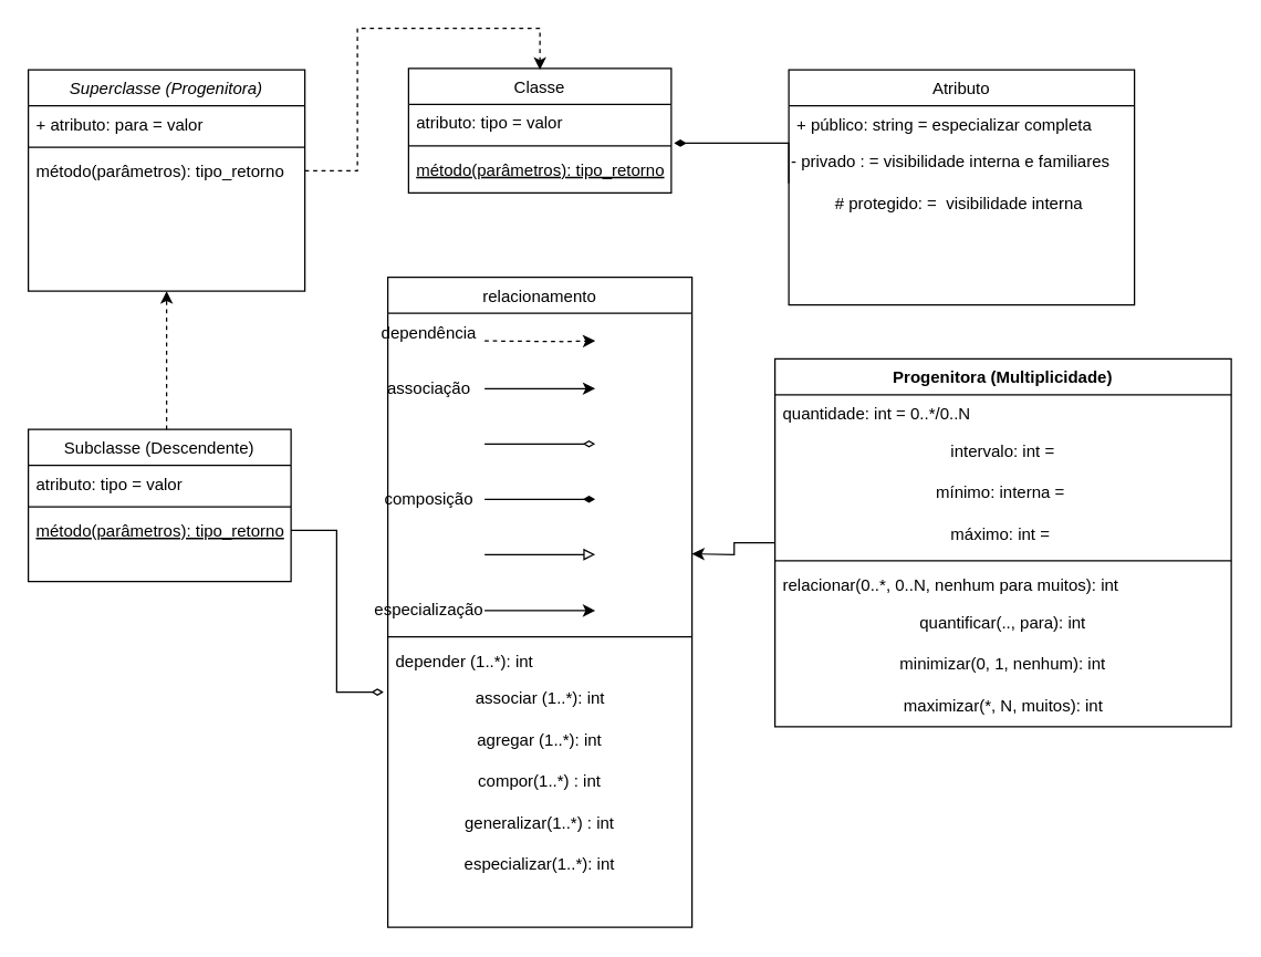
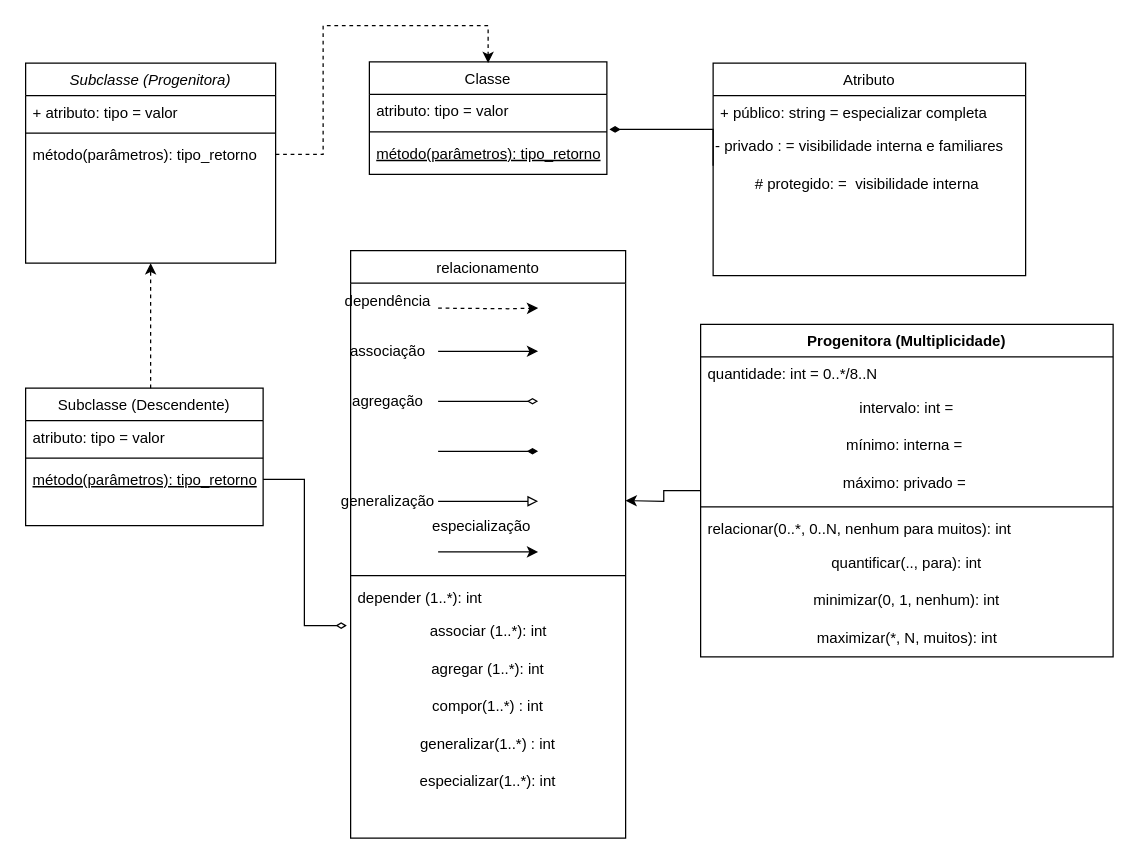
  <mxCell id="0" />
  <mxCell id="1" parent="0" />
- <mxCell id="2" value="Superclasse (Progenitora)" style="swimlane;fontStyle=2;align=center;verticalAlign=top;childLayout=stackLayout;horizontal=1;startSize=26;horizontalStack=0;resizeParent=1;resizeLast=0;collapsible=1;marginBottom=0;rounded=0;shadow=0;strokeWidth=1;" parent="1" vertex="1"><mxGeometry x="20" y="50" width="200" height="160" as="geometry"><mxRectangle x="230" y="140" width="160" height="26" as="alternateBounds" /></mxGeometry></mxCell>
- <mxCell id="3" value="+ atributo: para = valor&#10;&#10;" style="text;align=left;verticalAlign=top;spacingLeft=4;spacingRight=4;overflow=hidden;rotatable=0;points=[[0,0.5],[1,0.5]];portConstraint=eastwest;" parent="2" vertex="1"><mxGeometry y="26" width="200" height="26" as="geometry" /></mxCell>
+ <mxCell id="2" value="Subclasse (Progenitora)" style="swimlane;fontStyle=2;align=center;verticalAlign=top;childLayout=stackLayout;horizontal=1;startSize=26;horizontalStack=0;resizeParent=1;resizeLast=0;collapsible=1;marginBottom=0;rounded=0;shadow=0;strokeWidth=1;" parent="1" vertex="1"><mxGeometry x="20" y="50" width="200" height="160" as="geometry"><mxRectangle x="230" y="140" width="160" height="26" as="alternateBounds" /></mxGeometry></mxCell>
+ <mxCell id="3" value="+ atributo: tipo = valor&#10;&#10;" style="text;align=left;verticalAlign=top;spacingLeft=4;spacingRight=4;overflow=hidden;rotatable=0;points=[[0,0.5],[1,0.5]];portConstraint=eastwest;" parent="2" vertex="1"><mxGeometry y="26" width="200" height="26" as="geometry" /></mxCell>
  <mxCell id="4" value="" style="line;html=1;strokeWidth=1;align=left;verticalAlign=middle;spacingTop=-1;spacingLeft=3;spacingRight=3;rotatable=0;labelPosition=right;points=[];portConstraint=eastwest;" parent="2" vertex="1"><mxGeometry y="52" width="200" height="8" as="geometry" /></mxCell>
  <mxCell id="5" value="método(parâmetros): tipo_retorno" style="text;align=left;verticalAlign=top;spacingLeft=4;spacingRight=4;overflow=hidden;rotatable=0;points=[[0,0.5],[1,0.5]];portConstraint=eastwest;" parent="2" vertex="1"><mxGeometry y="60" width="200" height="26" as="geometry" /></mxCell>
  <mxCell id="6" value="Subclasse (Descendente)" style="swimlane;fontStyle=0;align=center;verticalAlign=top;childLayout=stackLayout;horizontal=1;startSize=26;horizontalStack=0;resizeParent=1;resizeLast=0;collapsible=1;marginBottom=0;rounded=0;shadow=0;strokeWidth=1;" parent="1" vertex="1"><mxGeometry x="20" y="310" width="190" height="110" as="geometry"><mxRectangle x="-20" y="370" width="160" height="26" as="alternateBounds" /></mxGeometry></mxCell>
  <mxCell id="7" value="atributo: tipo = valor" style="text;align=left;verticalAlign=top;spacingLeft=4;spacingRight=4;overflow=hidden;rotatable=0;points=[[0,0.5],[1,0.5]];portConstraint=eastwest;" parent="6" vertex="1"><mxGeometry y="26" width="190" height="26" as="geometry" /></mxCell>
  <mxCell id="8" value="" style="line;html=1;strokeWidth=1;align=left;verticalAlign=middle;spacingTop=-1;spacingLeft=3;spacingRight=3;rotatable=0;labelPosition=right;points=[];portConstraint=eastwest;" parent="6" vertex="1"><mxGeometry y="52" width="190" height="8" as="geometry" /></mxCell>
  <mxCell id="9" value="método(parâmetros): tipo_retorno" style="text;align=left;verticalAlign=top;spacingLeft=4;spacingRight=4;overflow=hidden;rotatable=0;points=[[0,0.5],[1,0.5]];portConstraint=eastwest;fontStyle=4" parent="6" vertex="1"><mxGeometry y="60" width="190" height="26" as="geometry" /></mxCell>
  <mxCell id="10" value="Classe" style="swimlane;fontStyle=0;align=center;verticalAlign=top;childLayout=stackLayout;horizontal=1;startSize=26;horizontalStack=0;resizeParent=1;resizeLast=0;collapsible=1;marginBottom=0;rounded=0;shadow=0;strokeWidth=1;" parent="1" vertex="1"><mxGeometry x="295" y="49" width="190" height="90" as="geometry"><mxRectangle x="130" y="380" width="160" height="26" as="alternateBounds" /></mxGeometry></mxCell>
  <mxCell id="11" value="atributo: tipo = valor" style="text;align=left;verticalAlign=top;spacingLeft=4;spacingRight=4;overflow=hidden;rotatable=0;points=[[0,0.5],[1,0.5]];portConstraint=eastwest;" parent="10" vertex="1"><mxGeometry y="26" width="190" height="26" as="geometry" /></mxCell>
  <mxCell id="12" value="" style="line;html=1;strokeWidth=1;align=left;verticalAlign=middle;spacingTop=-1;spacingLeft=3;spacingRight=3;rotatable=0;labelPosition=right;points=[];portConstraint=eastwest;" parent="10" vertex="1"><mxGeometry y="52" width="190" height="8" as="geometry" /></mxCell>
  <mxCell id="13" value="método(parâmetros): tipo_retorno" style="text;align=left;verticalAlign=top;spacingLeft=4;spacingRight=4;overflow=hidden;rotatable=0;points=[[0,0.5],[1,0.5]];portConstraint=eastwest;fontStyle=4" parent="10" vertex="1"><mxGeometry y="60" width="190" height="26" as="geometry" /></mxCell>
  <mxCell id="14" value="" style="edgeStyle=none;orthogonalLoop=1;jettySize=auto;html=1;rounded=0;entryX=0.5;entryY=1;entryDx=0;entryDy=0;dashed=1;" parent="1" target="2" edge="1"><mxGeometry width="80" relative="1" as="geometry"><mxPoint x="120" y="310" as="sourcePoint" /><mxPoint x="210" y="270" as="targetPoint" /><Array as="points"><mxPoint x="120" y="260" /></Array></mxGeometry></mxCell>
  <mxCell id="15" value="Atributo" style="swimlane;fontStyle=0;align=center;verticalAlign=top;childLayout=stackLayout;horizontal=1;startSize=26;horizontalStack=0;resizeParent=1;resizeLast=0;collapsible=1;marginBottom=0;rounded=0;shadow=0;strokeWidth=1;" parent="1" vertex="1"><mxGeometry x="570" y="50" width="250" height="170" as="geometry"><mxRectangle x="130" y="380" width="160" height="26" as="alternateBounds" /></mxGeometry></mxCell>
  <mxCell id="16" value="+ público: string = especializar completa " style="text;align=left;verticalAlign=top;spacingLeft=4;spacingRight=4;overflow=hidden;rotatable=0;points=[[0,0.5],[1,0.5]];portConstraint=eastwest;" parent="15" vertex="1"><mxGeometry y="26" width="250" height="26" as="geometry" /></mxCell>
  <mxCell id="17" value="- privado : = visibilidade interna e familiares" style="text;html=1;align=left;verticalAlign=middle;resizable=0;points=[];autosize=1;strokeColor=none;fillColor=none;" parent="15" vertex="1"><mxGeometry y="52" width="250" height="30" as="geometry" /></mxCell>
  <mxCell id="18" value="# protegido: =&amp;nbsp; visibilidade interna&amp;nbsp;" style="text;strokeColor=none;align=center;fillColor=none;html=1;verticalAlign=middle;whiteSpace=wrap;rounded=0;" parent="15" vertex="1"><mxGeometry y="82" width="250" height="30" as="geometry" /></mxCell>
  <mxCell id="19" value="relacionamento" style="swimlane;fontStyle=0;align=center;verticalAlign=top;childLayout=stackLayout;horizontal=1;startSize=26;horizontalStack=0;resizeParent=1;resizeLast=0;collapsible=1;marginBottom=0;rounded=0;shadow=0;strokeWidth=1;" parent="1" vertex="1"><mxGeometry x="280" y="200" width="220" height="470" as="geometry"><mxRectangle x="130" y="380" width="160" height="26" as="alternateBounds" /></mxGeometry></mxCell>
  <mxCell id="20" value="" style="group" vertex="1" connectable="0" parent="19"><mxGeometry y="26" width="220" height="230" as="geometry" /></mxCell>
  <mxCell id="21" value="" style="group;movable=1;resizable=1;rotatable=1;deletable=1;editable=1;locked=0;connectable=1;" vertex="1" connectable="0" parent="20"><mxGeometry y="40" width="150" height="190" as="geometry" /></mxCell>
  <mxCell id="22" value="associação" style="text;strokeColor=none;align=center;fillColor=none;html=1;verticalAlign=middle;whiteSpace=wrap;rounded=0;movable=1;resizable=1;rotatable=1;deletable=1;editable=1;locked=0;connectable=1;" vertex="1" parent="21"><mxGeometry width="60" height="30" as="geometry" /></mxCell>
  <mxCell id="23" value="" style="edgeStyle=none;orthogonalLoop=1;jettySize=auto;html=1;rounded=0;movable=1;resizable=1;rotatable=1;deletable=1;editable=1;locked=0;connectable=1;" edge="1" parent="21"><mxGeometry width="80" relative="1" as="geometry"><mxPoint x="70" y="14.5" as="sourcePoint" /><mxPoint x="150" y="14.5" as="targetPoint" /><Array as="points" /></mxGeometry></mxCell>
+ <mxCell id="24" value="agregação" style="text;strokeColor=none;align=center;fillColor=none;html=1;verticalAlign=middle;whiteSpace=wrap;rounded=0;movable=1;resizable=1;rotatable=1;deletable=1;editable=1;locked=0;connectable=1;" vertex="1" parent="21"><mxGeometry y="40" width="60" height="30" as="geometry" /></mxCell>
  <mxCell id="25" value="" style="edgeStyle=none;orthogonalLoop=1;jettySize=auto;html=1;rounded=0;endArrow=diamondThin;endFill=0;movable=1;resizable=1;rotatable=1;deletable=1;editable=1;locked=0;connectable=1;" edge="1" parent="21"><mxGeometry width="80" relative="1" as="geometry"><mxPoint x="70" y="54.5" as="sourcePoint" /><mxPoint x="150" y="54.5" as="targetPoint" /><Array as="points" /></mxGeometry></mxCell>
- <mxCell id="26" value="composição" style="text;strokeColor=none;align=center;fillColor=none;html=1;verticalAlign=middle;whiteSpace=wrap;rounded=0;movable=1;resizable=1;rotatable=1;deletable=1;editable=1;locked=0;connectable=1;" vertex="1" parent="21"><mxGeometry y="80" width="60" height="30" as="geometry" /></mxCell>
  <mxCell id="27" value="" style="edgeStyle=none;orthogonalLoop=1;jettySize=auto;html=1;rounded=0;endArrow=diamondThin;endFill=1;movable=1;resizable=1;rotatable=1;deletable=1;editable=1;locked=0;connectable=1;" edge="1" parent="21"><mxGeometry width="80" relative="1" as="geometry"><mxPoint x="70" y="94.5" as="sourcePoint" /><mxPoint x="150" y="94.5" as="targetPoint" /><Array as="points" /></mxGeometry></mxCell>
- <mxCell id="28" value="especialização" style="text;strokeColor=none;align=center;fillColor=none;html=1;verticalAlign=middle;whiteSpace=wrap;rounded=0;movable=1;resizable=1;rotatable=1;deletable=1;editable=1;locked=0;connectable=1;" vertex="1" parent="21"><mxGeometry y="160" width="60" height="30" as="geometry" /></mxCell>
+ <mxCell id="28" value="especialização" style="text;strokeColor=none;align=center;fillColor=none;html=1;verticalAlign=middle;whiteSpace=wrap;rounded=0;movable=1;resizable=1;rotatable=1;deletable=1;editable=1;locked=0;connectable=1;" vertex="1" parent="21"><mxGeometry x="75" y="140" width="60" height="30" as="geometry" /></mxCell>
+ <mxCell id="29" value="generalização" style="text;strokeColor=none;align=center;fillColor=none;html=1;verticalAlign=middle;whiteSpace=wrap;rounded=0;movable=1;resizable=1;rotatable=1;deletable=1;editable=1;locked=0;connectable=1;" vertex="1" parent="21"><mxGeometry y="120" width="60" height="30" as="geometry" /></mxCell>
  <mxCell id="30" value="" style="edgeStyle=none;orthogonalLoop=1;jettySize=auto;html=1;rounded=0;endArrow=block;endFill=0;movable=1;resizable=1;rotatable=1;deletable=1;editable=1;locked=0;connectable=1;" edge="1" parent="21"><mxGeometry width="80" relative="1" as="geometry"><mxPoint x="70" y="134.5" as="sourcePoint" /><mxPoint x="150" y="134.5" as="targetPoint" /><Array as="points" /></mxGeometry></mxCell>
  <mxCell id="31" value="" style="edgeStyle=none;orthogonalLoop=1;jettySize=auto;html=1;rounded=0;movable=1;resizable=1;rotatable=1;deletable=1;editable=1;locked=0;connectable=1;" edge="1" parent="21"><mxGeometry width="80" relative="1" as="geometry"><mxPoint x="70" y="175" as="sourcePoint" /><mxPoint x="150" y="175" as="targetPoint" /><Array as="points" /></mxGeometry></mxCell>
  <mxCell id="32" value="" style="edgeStyle=none;orthogonalLoop=1;jettySize=auto;html=1;rounded=0;dashed=1;" parent="20" edge="1"><mxGeometry width="80" relative="1" as="geometry"><mxPoint x="70" y="20" as="sourcePoint" /><mxPoint x="150" y="20" as="targetPoint" /><Array as="points"><mxPoint x="126" y="20.5" /></Array></mxGeometry></mxCell>
  <mxCell id="33" value="dependência" style="text;strokeColor=none;align=center;fillColor=none;html=1;verticalAlign=middle;whiteSpace=wrap;rounded=0;" vertex="1" parent="20"><mxGeometry width="60" height="30" as="geometry" /></mxCell>
  <mxCell id="34" value="" style="line;html=1;strokeWidth=1;align=left;verticalAlign=middle;spacingTop=-1;spacingLeft=3;spacingRight=3;rotatable=0;labelPosition=right;points=[];portConstraint=eastwest;" parent="19" vertex="1"><mxGeometry y="256" width="220" height="8" as="geometry" /></mxCell>
  <mxCell id="35" value="depender (1..*): int " style="text;align=left;verticalAlign=top;spacingLeft=4;spacingRight=4;overflow=hidden;rotatable=0;points=[[0,0.5],[1,0.5]];portConstraint=eastwest;fontStyle=0" parent="19" vertex="1"><mxGeometry y="264" width="220" height="26" as="geometry" /></mxCell>
  <mxCell id="36" value="associar (1..*): int" style="text;html=1;align=center;verticalAlign=middle;resizable=0;points=[];autosize=1;strokeColor=none;fillColor=none;" parent="19" vertex="1"><mxGeometry y="290" width="220" height="30" as="geometry" /></mxCell>
  <mxCell id="37" value="agregar (1..*): int" style="text;strokeColor=none;align=center;fillColor=none;html=1;verticalAlign=middle;whiteSpace=wrap;rounded=0;" parent="19" vertex="1"><mxGeometry y="320" width="220" height="30" as="geometry" /></mxCell>
  <mxCell id="38" value="compor(1..*) : int" style="text;strokeColor=none;align=center;fillColor=none;html=1;verticalAlign=middle;whiteSpace=wrap;rounded=0;" parent="19" vertex="1"><mxGeometry y="350" width="220" height="30" as="geometry" /></mxCell>
  <mxCell id="39" value="generalizar(1..*) : int" style="text;strokeColor=none;align=center;fillColor=none;html=1;verticalAlign=middle;whiteSpace=wrap;rounded=0;" parent="19" vertex="1"><mxGeometry y="380" width="220" height="30" as="geometry" /></mxCell>
  <mxCell id="40" value="especializar(1..*): int" style="text;strokeColor=none;align=center;fillColor=none;html=1;verticalAlign=middle;whiteSpace=wrap;rounded=0;" parent="19" vertex="1"><mxGeometry y="410" width="220" height="30" as="geometry" /></mxCell>
  <mxCell id="41" style="edgeStyle=orthogonalEdgeStyle;rounded=0;orthogonalLoop=1;jettySize=auto;html=1;" edge="1" parent="1" source="42"><mxGeometry relative="1" as="geometry"><mxPoint x="500" y="400" as="targetPoint" /></mxGeometry></mxCell>
  <mxCell id="42" value="Progenitora (Multiplicidade)" style="swimlane;fontStyle=1;align=center;verticalAlign=top;childLayout=stackLayout;horizontal=1;startSize=26;horizontalStack=0;resizeParent=1;resizeParentMax=0;resizeLast=0;collapsible=1;marginBottom=0;whiteSpace=wrap;html=1;" parent="1" vertex="1"><mxGeometry x="560" y="259" width="330" height="266" as="geometry" /></mxCell>
- <mxCell id="43" value="quantidade: int = 0..*/0..N" style="text;strokeColor=none;fillColor=none;align=left;verticalAlign=top;spacingLeft=4;spacingRight=4;overflow=hidden;rotatable=0;points=[[0,0.5],[1,0.5]];portConstraint=eastwest;whiteSpace=wrap;html=1;" parent="42" vertex="1"><mxGeometry y="26" width="330" height="26" as="geometry" /></mxCell>
+ <mxCell id="43" value="quantidade: int = 0..*/8..N" style="text;strokeColor=none;fillColor=none;align=left;verticalAlign=top;spacingLeft=4;spacingRight=4;overflow=hidden;rotatable=0;points=[[0,0.5],[1,0.5]];portConstraint=eastwest;whiteSpace=wrap;html=1;" parent="42" vertex="1"><mxGeometry y="26" width="330" height="26" as="geometry" /></mxCell>
  <mxCell id="44" value="intervalo: int =" style="text;strokeColor=none;align=center;fillColor=none;html=1;verticalAlign=middle;whiteSpace=wrap;rounded=0;" vertex="1" parent="42"><mxGeometry y="52" width="330" height="30" as="geometry" /></mxCell>
  <mxCell id="45" value="mínimo: interna =&amp;nbsp;" style="text;strokeColor=none;align=center;fillColor=none;html=1;verticalAlign=middle;whiteSpace=wrap;rounded=0;" vertex="1" parent="42"><mxGeometry y="82" width="330" height="30" as="geometry" /></mxCell>
- <mxCell id="46" value="máximo: int =&amp;nbsp;" style="text;strokeColor=none;align=center;fillColor=none;html=1;verticalAlign=middle;whiteSpace=wrap;rounded=0;" vertex="1" parent="42"><mxGeometry y="112" width="330" height="30" as="geometry" /></mxCell>
+ <mxCell id="46" value="máximo: privado =&amp;nbsp;" style="text;strokeColor=none;align=center;fillColor=none;html=1;verticalAlign=middle;whiteSpace=wrap;rounded=0;" vertex="1" parent="42"><mxGeometry y="112" width="330" height="30" as="geometry" /></mxCell>
  <mxCell id="47" value="" style="line;strokeWidth=1;fillColor=none;align=left;verticalAlign=middle;spacingTop=-1;spacingLeft=3;spacingRight=3;rotatable=0;labelPosition=right;points=[];portConstraint=eastwest;strokeColor=inherit;" parent="42" vertex="1"><mxGeometry y="142" width="330" height="8" as="geometry" /></mxCell>
  <mxCell id="48" value="relacionar(0..*, 0..N, nenhum para muitos): int" style="text;strokeColor=none;fillColor=none;align=left;verticalAlign=top;spacingLeft=4;spacingRight=4;overflow=hidden;rotatable=0;points=[[0,0.5],[1,0.5]];portConstraint=eastwest;whiteSpace=wrap;html=1;" parent="42" vertex="1"><mxGeometry y="150" width="330" height="26" as="geometry" /></mxCell>
  <mxCell id="49" value="quantificar(.., para): int" style="text;strokeColor=none;align=center;fillColor=none;html=1;verticalAlign=middle;whiteSpace=wrap;rounded=0;" vertex="1" parent="42"><mxGeometry y="176" width="330" height="30" as="geometry" /></mxCell>
  <mxCell id="50" value="minimizar(0, 1, nenhum): int" style="text;strokeColor=none;align=center;fillColor=none;html=1;verticalAlign=middle;whiteSpace=wrap;rounded=0;" vertex="1" parent="42"><mxGeometry y="206" width="330" height="30" as="geometry" /></mxCell>
  <mxCell id="51" value="maximizar(*, N, muitos): int" style="text;html=1;align=center;verticalAlign=middle;resizable=0;points=[];autosize=1;strokeColor=none;fillColor=none;" vertex="1" parent="42"><mxGeometry y="236" width="330" height="30" as="geometry" /></mxCell>
  <mxCell id="52" value="" style="edgeStyle=orthogonalEdgeStyle;rounded=0;orthogonalLoop=1;jettySize=auto;html=1;dashed=1;" edge="1" parent="1" source="5"><mxGeometry relative="1" as="geometry"><mxPoint x="390" y="50" as="targetPoint" /><Array as="points"><mxPoint x="258" y="123" /><mxPoint x="258" y="20" /><mxPoint x="390" y="20" /></Array></mxGeometry></mxCell>
  <mxCell id="53" value="" style="edgeStyle=orthogonalEdgeStyle;rounded=0;orthogonalLoop=1;jettySize=auto;html=1;entryX=1.011;entryY=1.077;entryDx=0;entryDy=0;entryPerimeter=0;exitX=0;exitY=0;exitDx=0;exitDy=0;endArrow=diamondThin;endFill=1;" edge="1" parent="1" source="18" target="11"><mxGeometry relative="1" as="geometry"><mxPoint x="612.03" y="131.5" as="sourcePoint" /><mxPoint x="520" y="99.998" as="targetPoint" /></mxGeometry></mxCell>
  <mxCell id="54" value="" style="edgeStyle=elbowEdgeStyle;rounded=0;orthogonalLoop=1;jettySize=auto;html=1;endArrow=diamondThin;endFill=0;exitX=1;exitY=0.5;exitDx=0;exitDy=0;entryX=-0.014;entryY=0.333;entryDx=0;entryDy=0;entryPerimeter=0;" edge="1" parent="1" source="9" target="36"><mxGeometry relative="1" as="geometry"><mxPoint x="220" y="383" as="sourcePoint" /><mxPoint x="240" y="500" as="targetPoint" /></mxGeometry></mxCell>
